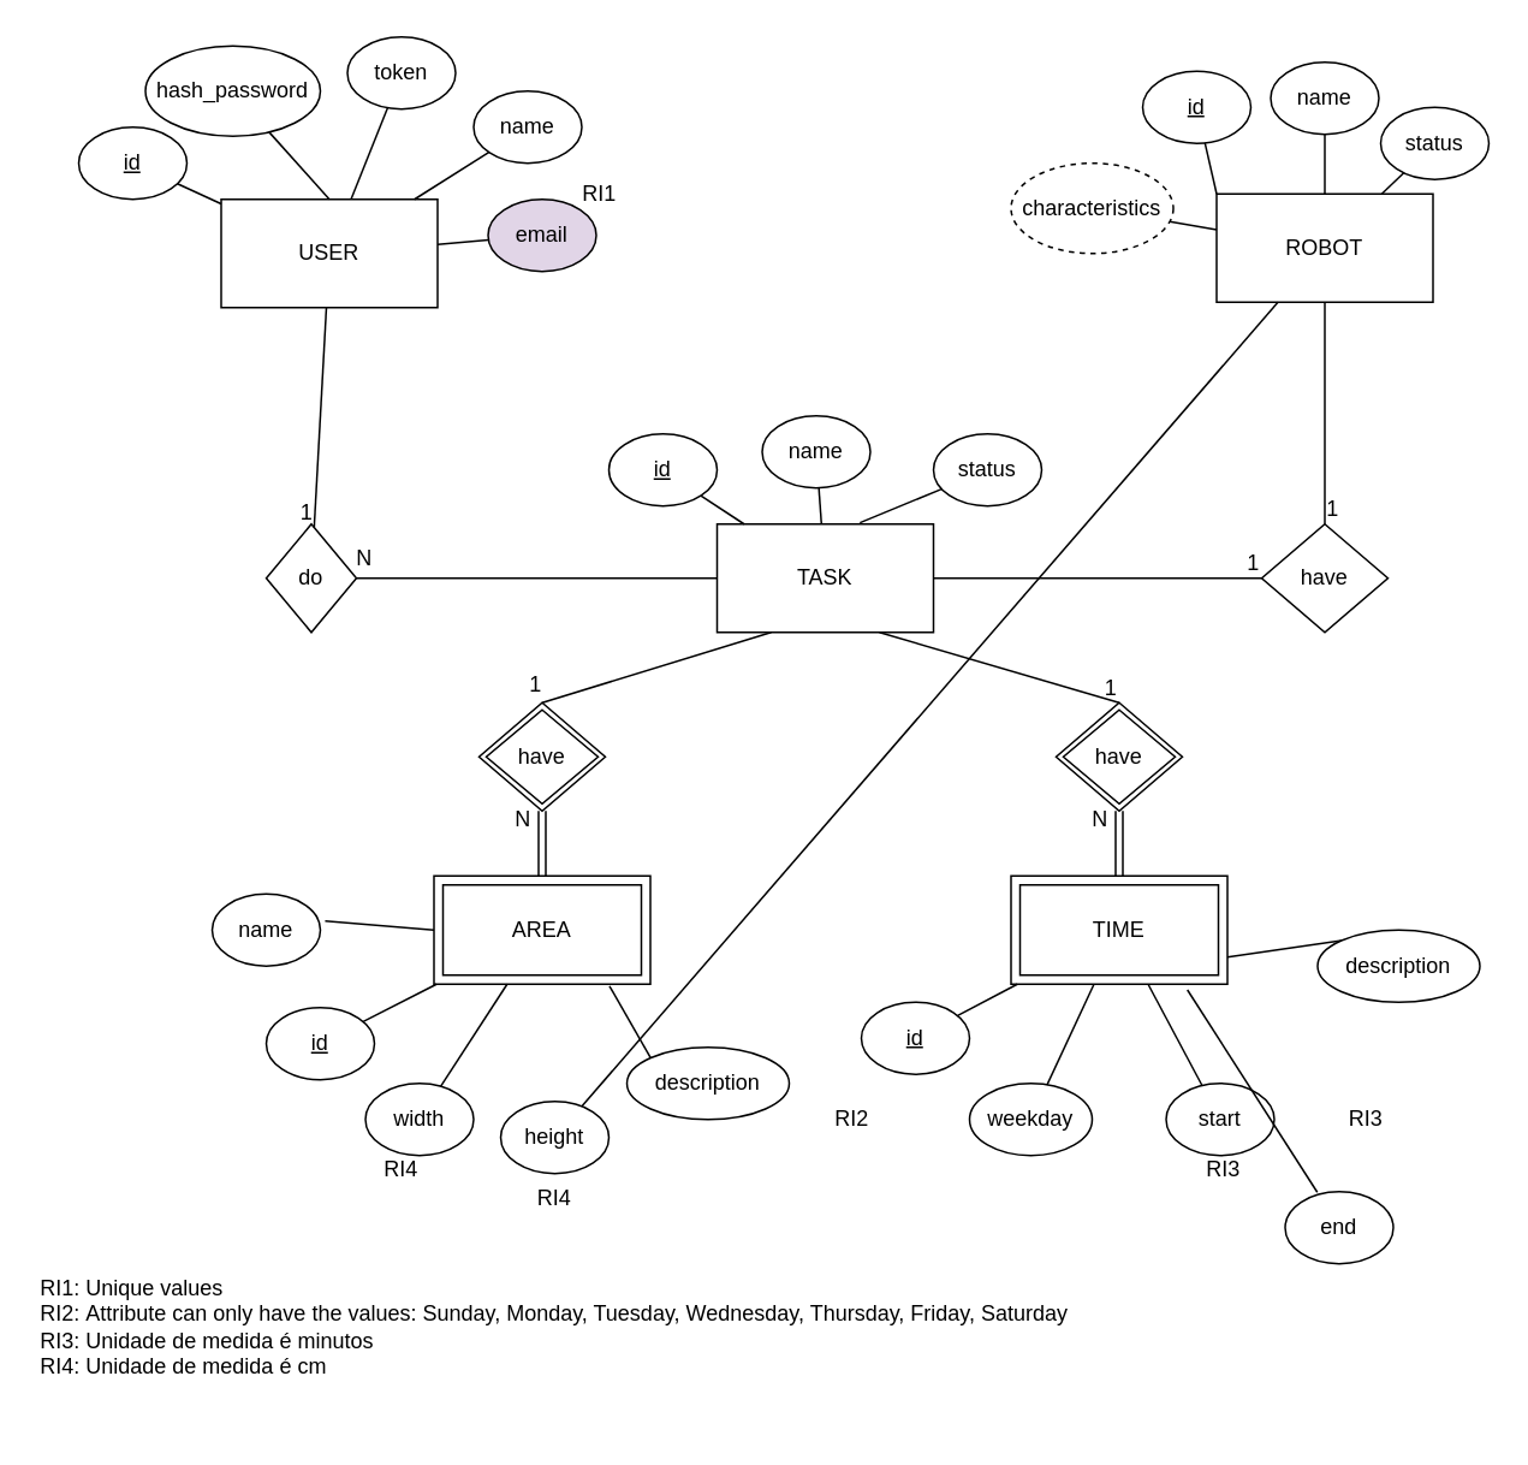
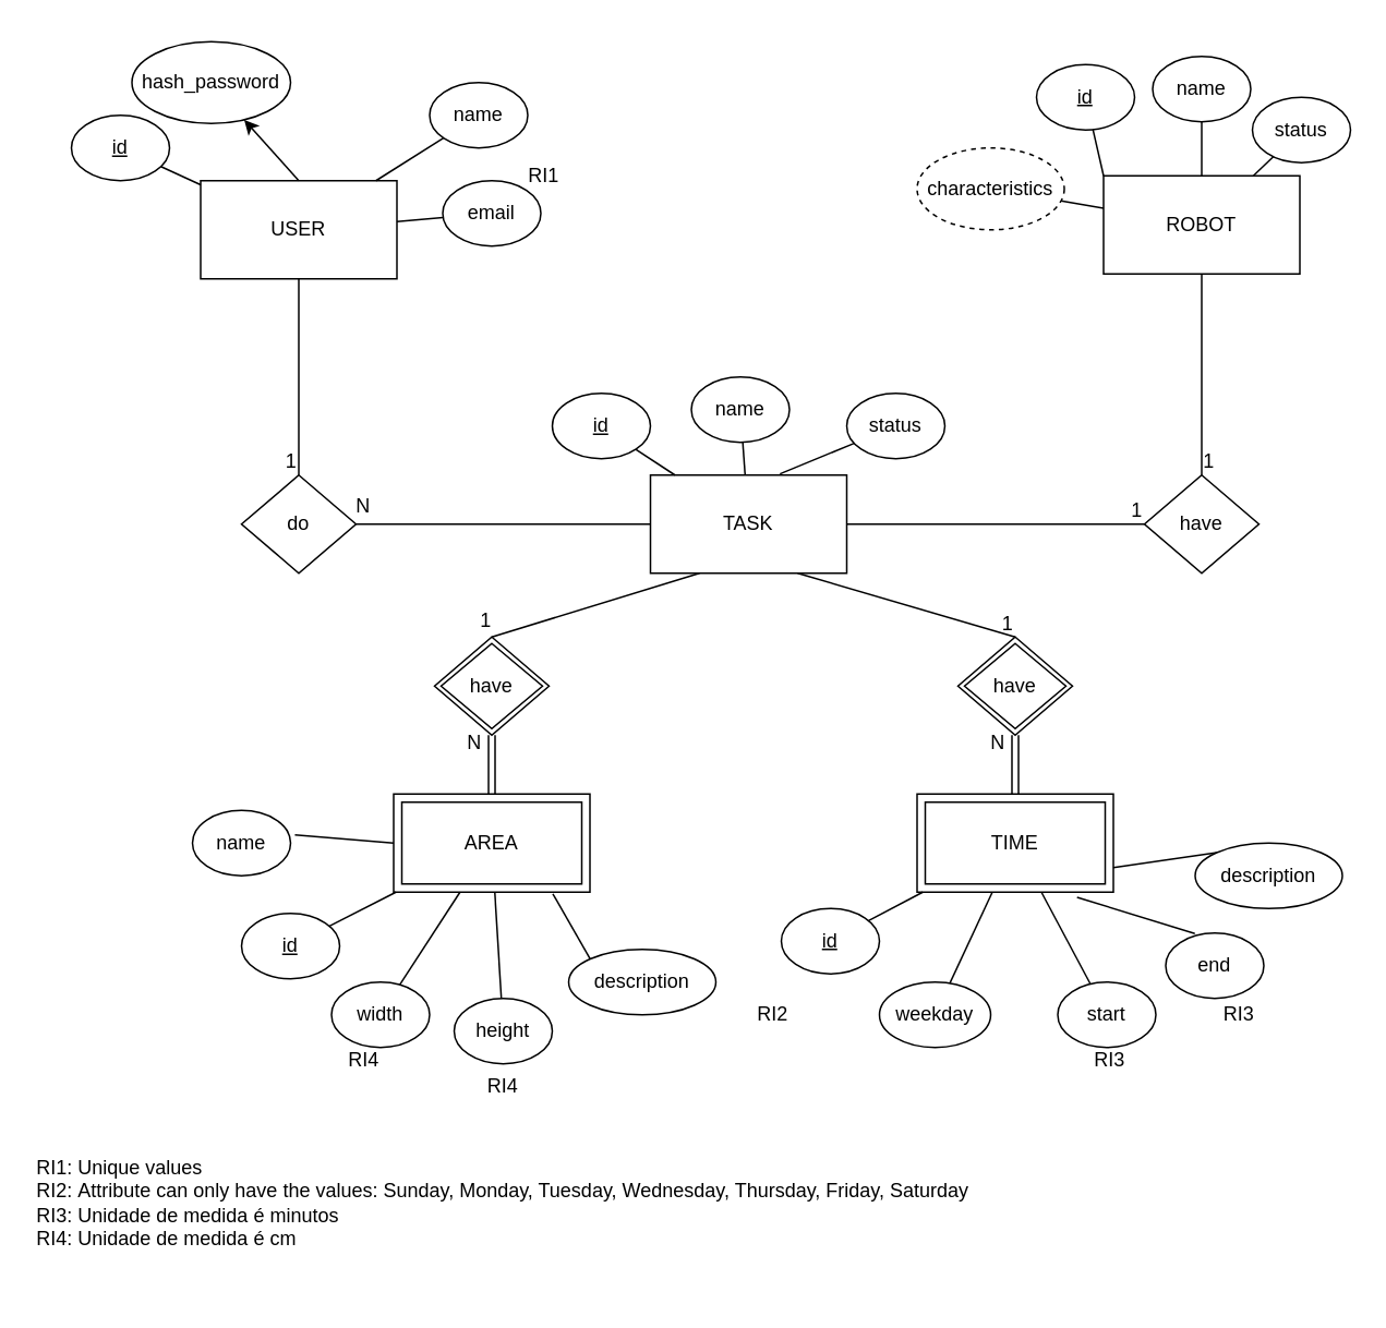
  <mxCell id="0" />
  <mxCell id="1" parent="0" />
  <mxCell id="2" value="USER" style="rounded=0;whiteSpace=wrap;html=1;" parent="1" vertex="1"><mxGeometry x="122" y="110" width="120" height="60" as="geometry" /></mxCell>
  <mxCell id="3" value="ROBOT" style="rounded=0;whiteSpace=wrap;html=1;" parent="1" vertex="1"><mxGeometry x="674" y="107" width="120" height="60" as="geometry" /></mxCell>
  <mxCell id="4" value="" style="endArrow=none;html=1;rounded=0;" parent="1" source="5" target="2" edge="1"><mxGeometry width="50" height="50" relative="1" as="geometry"><mxPoint x="252" y="170" as="sourcePoint" /><mxPoint x="302" y="120" as="targetPoint" /></mxGeometry></mxCell>
  <mxCell id="5" value="name" style="ellipse;whiteSpace=wrap;html=1;" parent="1" vertex="1"><mxGeometry x="262" y="50" width="60" height="40" as="geometry" /></mxCell>
- <mxCell id="6" value="token" style="ellipse;whiteSpace=wrap;html=1;" parent="1" vertex="1"><mxGeometry x="192" y="20" width="60" height="40" as="geometry" /></mxCell>
  <mxCell id="7" value="&lt;u&gt;id&lt;/u&gt;" style="ellipse;whiteSpace=wrap;html=1;" parent="1" vertex="1"><mxGeometry x="43" y="70" width="60" height="40" as="geometry" /></mxCell>
  <mxCell id="8" value="hash_password" style="ellipse;whiteSpace=wrap;html=1;" parent="1" vertex="1"><mxGeometry x="80" y="25" width="97" height="50" as="geometry" /></mxCell>
- <mxCell id="9" value="email" style="ellipse;whiteSpace=wrap;html=1;fillColor=#e1d5e7;" parent="1" vertex="1"><mxGeometry x="270" y="110" width="60" height="40" as="geometry" /></mxCell>
+ <mxCell id="9" value="email" style="ellipse;whiteSpace=wrap;html=1;" parent="1" vertex="1"><mxGeometry x="270" y="110" width="60" height="40" as="geometry" /></mxCell>
  <mxCell id="10" value="" style="endArrow=none;html=1;rounded=0;" parent="1" source="2" target="9" edge="1"><mxGeometry width="50" height="50" relative="1" as="geometry"><mxPoint x="432" y="240" as="sourcePoint" /><mxPoint x="482" y="190" as="targetPoint" /></mxGeometry></mxCell>
  <mxCell id="11" value="" style="endArrow=none;html=1;rounded=0;" parent="1" source="2" target="7" edge="1"><mxGeometry width="50" height="50" relative="1" as="geometry"><mxPoint x="432" y="240" as="sourcePoint" /><mxPoint x="482" y="190" as="targetPoint" /></mxGeometry></mxCell>
- <mxCell id="12" value="" style="endArrow=none;html=1;rounded=0;exitX=0.5;exitY=0;exitDx=0;exitDy=0;" parent="1" source="2" target="8" edge="1"><mxGeometry width="50" height="50" relative="1" as="geometry"><mxPoint x="432" y="240" as="sourcePoint" /><mxPoint x="482" y="190" as="targetPoint" /></mxGeometry></mxCell>
- <mxCell id="13" value="" style="endArrow=none;html=1;rounded=0;" parent="1" source="6" target="2" edge="1"><mxGeometry width="50" height="50" relative="1" as="geometry"><mxPoint x="652" y="360" as="sourcePoint" /><mxPoint x="702" y="310" as="targetPoint" /></mxGeometry></mxCell>
+ <mxCell id="12" value="" style="endArrow=classic;html=1;rounded=0;exitX=0.5;exitY=0;exitDx=0;exitDy=0;" parent="1" source="2" target="8" edge="1"><mxGeometry width="50" height="50" relative="1" as="geometry"><mxPoint x="432" y="240" as="sourcePoint" /><mxPoint x="482" y="190" as="targetPoint" /></mxGeometry></mxCell>
  <mxCell id="14" value="name" style="ellipse;whiteSpace=wrap;html=1;" parent="1" vertex="1"><mxGeometry x="704" y="34" width="60" height="40" as="geometry" /></mxCell>
  <mxCell id="15" value="&lt;u&gt;id&lt;/u&gt;" style="ellipse;whiteSpace=wrap;html=1;" parent="1" vertex="1"><mxGeometry x="633" y="39" width="60" height="40" as="geometry" /></mxCell>
  <mxCell id="16" value="" style="endArrow=none;html=1;rounded=0;exitX=0;exitY=0;exitDx=0;exitDy=0;" parent="1" source="3" target="15" edge="1"><mxGeometry width="50" height="50" relative="1" as="geometry"><mxPoint x="183" y="87" as="sourcePoint" /><mxPoint x="143" y="79" as="targetPoint" /></mxGeometry></mxCell>
  <mxCell id="17" value="" style="endArrow=none;html=1;rounded=0;" parent="1" source="3" target="14" edge="1"><mxGeometry width="50" height="50" relative="1" as="geometry"><mxPoint x="413" y="189" as="sourcePoint" /><mxPoint x="463" y="139" as="targetPoint" /></mxGeometry></mxCell>
  <mxCell id="18" value="AREA" style="shape=ext;margin=3;double=1;whiteSpace=wrap;html=1;align=center;" parent="1" vertex="1"><mxGeometry x="240" y="485" width="120" height="60" as="geometry" /></mxCell>
  <mxCell id="19" value="&lt;u&gt;id&lt;/u&gt;" style="ellipse;whiteSpace=wrap;html=1;" parent="1" vertex="1"><mxGeometry x="147" y="558" width="60" height="40" as="geometry" /></mxCell>
  <mxCell id="20" value="" style="endArrow=none;html=1;rounded=0;" parent="1" source="19" target="18" edge="1"><mxGeometry width="50" height="50" relative="1" as="geometry"><mxPoint x="447" y="580" as="sourcePoint" /><mxPoint x="497" y="530" as="targetPoint" /></mxGeometry></mxCell>
  <mxCell id="21" value="width" style="ellipse;whiteSpace=wrap;html=1;" parent="1" vertex="1"><mxGeometry x="202" y="600" width="60" height="40" as="geometry" /></mxCell>
  <mxCell id="22" value="height" style="ellipse;whiteSpace=wrap;html=1;" parent="1" vertex="1"><mxGeometry x="277" y="610" width="60" height="40" as="geometry" /></mxCell>
  <mxCell id="23" value="" style="endArrow=none;html=1;rounded=0;" parent="1" source="21" target="18" edge="1"><mxGeometry width="50" height="50" relative="1" as="geometry"><mxPoint x="447" y="580" as="sourcePoint" /><mxPoint x="497" y="530" as="targetPoint" /></mxGeometry></mxCell>
- <mxCell id="24" value="" style="endArrow=none;html=1;rounded=0;" parent="1" source="22" target="3" edge="1"><mxGeometry width="50" height="50" relative="1" as="geometry"><mxPoint x="447" y="580" as="sourcePoint" /><mxPoint x="497" y="530" as="targetPoint" /></mxGeometry></mxCell>
- <mxCell id="25" value="do" style="rhombus;whiteSpace=wrap;html=1;" parent="1" vertex="1"><mxGeometry x="147" y="290" width="50" height="60" as="geometry" /></mxCell>
+ <mxCell id="24" value="" style="endArrow=none;html=1;rounded=0;" parent="1" source="22" target="18" edge="1"><mxGeometry width="50" height="50" relative="1" as="geometry"><mxPoint x="447" y="580" as="sourcePoint" /><mxPoint x="497" y="530" as="targetPoint" /></mxGeometry></mxCell>
+ <mxCell id="25" value="do" style="rhombus;whiteSpace=wrap;html=1;" parent="1" vertex="1"><mxGeometry x="147" y="290" width="70" height="60" as="geometry" /></mxCell>
  <mxCell id="26" value="have" style="shape=rhombus;double=1;perimeter=rhombusPerimeter;whiteSpace=wrap;html=1;align=center;" parent="1" vertex="1"><mxGeometry x="265" y="389" width="70" height="60" as="geometry" /></mxCell>
  <mxCell id="27" value="" style="shape=link;html=1;rounded=0;" parent="1" source="18" target="26" edge="1"><mxGeometry relative="1" as="geometry"><mxPoint x="387" y="510" as="sourcePoint" /><mxPoint x="587" y="600" as="targetPoint" /></mxGeometry></mxCell>
  <mxCell id="28" value="N" style="resizable=0;html=1;whiteSpace=wrap;align=right;verticalAlign=bottom;" parent="27" connectable="0" vertex="1"><mxGeometry x="1" relative="1" as="geometry"><mxPoint x="-5" y="13" as="offset" /></mxGeometry></mxCell>
  <mxCell id="29" value="" style="endArrow=none;html=1;rounded=0;entryX=0.5;entryY=0;entryDx=0;entryDy=0;exitX=0.25;exitY=1;exitDx=0;exitDy=0;" parent="1" source="35" target="26" edge="1"><mxGeometry relative="1" as="geometry"><mxPoint x="412" y="550" as="sourcePoint" /><mxPoint x="572" y="550" as="targetPoint" /></mxGeometry></mxCell>
  <mxCell id="30" value="1" style="resizable=0;html=1;whiteSpace=wrap;align=right;verticalAlign=bottom;" parent="29" connectable="0" vertex="1"><mxGeometry x="1" relative="1" as="geometry"><mxPoint x="1" y="-2" as="offset" /></mxGeometry></mxCell>
  <mxCell id="31" value="" style="endArrow=none;html=1;rounded=0;" parent="1" source="35" target="25" edge="1"><mxGeometry relative="1" as="geometry"><mxPoint x="542" y="540" as="sourcePoint" /><mxPoint x="572" y="550" as="targetPoint" /></mxGeometry></mxCell>
  <mxCell id="32" value="N" style="resizable=0;html=1;whiteSpace=wrap;align=right;verticalAlign=bottom;" parent="31" connectable="0" vertex="1"><mxGeometry x="1" relative="1" as="geometry"><mxPoint x="10" y="-3" as="offset" /></mxGeometry></mxCell>
  <mxCell id="33" value="" style="endArrow=none;html=1;rounded=0;" parent="1" source="2" target="25" edge="1"><mxGeometry relative="1" as="geometry"><mxPoint x="442" y="160" as="sourcePoint" /><mxPoint x="602" y="160" as="targetPoint" /></mxGeometry></mxCell>
  <mxCell id="34" value="1" style="resizable=0;html=1;whiteSpace=wrap;align=right;verticalAlign=bottom;" parent="33" connectable="0" vertex="1"><mxGeometry x="1" relative="1" as="geometry" /></mxCell>
  <mxCell id="35" value="TASK" style="rounded=0;whiteSpace=wrap;html=1;" parent="1" vertex="1"><mxGeometry x="397" y="290" width="120" height="60" as="geometry" /></mxCell>
  <mxCell id="36" value="&lt;u&gt;id&lt;/u&gt;" style="ellipse;whiteSpace=wrap;html=1;" parent="1" vertex="1"><mxGeometry x="337" y="240" width="60" height="40" as="geometry" /></mxCell>
  <mxCell id="37" value="" style="endArrow=none;html=1;rounded=0;" parent="1" source="36" target="35" edge="1"><mxGeometry width="50" height="50" relative="1" as="geometry"><mxPoint x="648" y="776" as="sourcePoint" /><mxPoint x="670" y="739" as="targetPoint" /></mxGeometry></mxCell>
  <mxCell id="38" value="characteristics" style="ellipse;whiteSpace=wrap;html=1;dashed=1;" parent="1" vertex="1"><mxGeometry x="560" y="90" width="90" height="50" as="geometry" /></mxCell>
  <mxCell id="39" value="status" style="ellipse;whiteSpace=wrap;html=1;" parent="1" vertex="1"><mxGeometry x="765" y="59" width="60" height="40" as="geometry" /></mxCell>
  <mxCell id="40" value="" style="endArrow=none;html=1;rounded=0;" parent="1" source="3" target="39" edge="1"><mxGeometry width="50" height="50" relative="1" as="geometry"><mxPoint x="403" y="219" as="sourcePoint" /><mxPoint x="453" y="169" as="targetPoint" /></mxGeometry></mxCell>
  <mxCell id="41" value="" style="endArrow=none;html=1;rounded=0;" parent="1" source="3" target="38" edge="1"><mxGeometry width="50" height="50" relative="1" as="geometry"><mxPoint x="610" y="69" as="sourcePoint" /><mxPoint x="592" y="28" as="targetPoint" /></mxGeometry></mxCell>
  <mxCell id="42" value="name" style="ellipse;whiteSpace=wrap;html=1;" parent="1" vertex="1"><mxGeometry x="422" y="230" width="60" height="40" as="geometry" /></mxCell>
  <mxCell id="43" value="" style="endArrow=none;html=1;rounded=0;" parent="1" source="35" target="42" edge="1"><mxGeometry width="50" height="50" relative="1" as="geometry"><mxPoint x="293.471" y="797.647" as="sourcePoint" /><mxPoint x="292" y="888" as="targetPoint" /></mxGeometry></mxCell>
  <mxCell id="44" value="have" style="rhombus;whiteSpace=wrap;html=1;" parent="1" vertex="1"><mxGeometry x="699" y="290" width="70" height="60" as="geometry" /></mxCell>
  <mxCell id="45" value="" style="endArrow=none;html=1;rounded=0;exitX=0.5;exitY=1;exitDx=0;exitDy=0;entryX=0.5;entryY=0;entryDx=0;entryDy=0;" parent="1" source="3" target="44" edge="1"><mxGeometry relative="1" as="geometry"><mxPoint x="253" y="129" as="sourcePoint" /><mxPoint x="610" y="137" as="targetPoint" /></mxGeometry></mxCell>
  <mxCell id="46" value="1" style="resizable=0;html=1;whiteSpace=wrap;align=right;verticalAlign=bottom;" parent="45" connectable="0" vertex="1"><mxGeometry x="1" relative="1" as="geometry"><mxPoint x="9" as="offset" /></mxGeometry></mxCell>
  <mxCell id="47" value="" style="endArrow=none;html=1;rounded=0;" parent="1" source="35" target="44" edge="1"><mxGeometry relative="1" as="geometry"><mxPoint x="612" y="513" as="sourcePoint" /><mxPoint x="467" y="570" as="targetPoint" /></mxGeometry></mxCell>
  <mxCell id="48" value="1" style="resizable=0;html=1;whiteSpace=wrap;align=right;verticalAlign=bottom;" parent="47" connectable="0" vertex="1"><mxGeometry x="1" relative="1" as="geometry"><mxPoint as="offset" /></mxGeometry></mxCell>
  <mxCell id="49" value="RI2" style="text;html=1;align=center;verticalAlign=middle;whiteSpace=wrap;rounded=0;" parent="1" vertex="1"><mxGeometry x="457" y="612" width="30" height="16" as="geometry" /></mxCell>
  <mxCell id="50" value="RI1" style="text;html=1;align=center;verticalAlign=middle;whiteSpace=wrap;rounded=0;" parent="1" vertex="1"><mxGeometry x="317" y="99" width="30" height="16" as="geometry" /></mxCell>
  <mxCell id="51" value="status" style="ellipse;whiteSpace=wrap;html=1;" parent="1" vertex="1"><mxGeometry x="517" y="240" width="60" height="40" as="geometry" /></mxCell>
  <mxCell id="52" value="" style="endArrow=none;html=1;rounded=0;exitX=0.66;exitY=-0.013;exitDx=0;exitDy=0;exitPerimeter=0;" parent="1" source="35" target="51" edge="1"><mxGeometry width="50" height="50" relative="1" as="geometry"><mxPoint x="560" y="280" as="sourcePoint" /><mxPoint x="397" y="878" as="targetPoint" /></mxGeometry></mxCell>
  <mxCell id="53" value="TIME" style="shape=ext;margin=3;double=1;whiteSpace=wrap;html=1;align=center;" parent="1" vertex="1"><mxGeometry x="560" y="485" width="120" height="60" as="geometry" /></mxCell>
  <mxCell id="54" value="&lt;u&gt;id&lt;/u&gt;" style="ellipse;whiteSpace=wrap;html=1;" parent="1" vertex="1"><mxGeometry x="477" y="555" width="60" height="40" as="geometry" /></mxCell>
  <mxCell id="55" value="" style="endArrow=none;html=1;rounded=0;" parent="1" source="54" target="53" edge="1"><mxGeometry width="50" height="50" relative="1" as="geometry"><mxPoint x="767" y="570" as="sourcePoint" /><mxPoint x="817" y="520" as="targetPoint" /></mxGeometry></mxCell>
  <mxCell id="56" value="weekday" style="ellipse;whiteSpace=wrap;html=1;" parent="1" vertex="1"><mxGeometry x="537" y="600" width="68" height="40" as="geometry" /></mxCell>
  <mxCell id="57" value="start" style="ellipse;whiteSpace=wrap;html=1;" parent="1" vertex="1"><mxGeometry x="646" y="600" width="60" height="40" as="geometry" /></mxCell>
  <mxCell id="58" value="" style="endArrow=none;html=1;rounded=0;" parent="1" source="56" target="53" edge="1"><mxGeometry width="50" height="50" relative="1" as="geometry"><mxPoint x="767" y="570" as="sourcePoint" /><mxPoint x="817" y="520" as="targetPoint" /></mxGeometry></mxCell>
  <mxCell id="59" value="" style="endArrow=none;html=1;rounded=0;" parent="1" source="57" target="53" edge="1"><mxGeometry width="50" height="50" relative="1" as="geometry"><mxPoint x="767" y="570" as="sourcePoint" /><mxPoint x="817" y="520" as="targetPoint" /></mxGeometry></mxCell>
  <mxCell id="60" value="have" style="shape=rhombus;double=1;perimeter=rhombusPerimeter;whiteSpace=wrap;html=1;align=center;" parent="1" vertex="1"><mxGeometry x="585" y="389" width="70" height="60" as="geometry" /></mxCell>
  <mxCell id="61" value="" style="shape=link;html=1;rounded=0;" parent="1" source="53" target="60" edge="1"><mxGeometry relative="1" as="geometry"><mxPoint x="707" y="510" as="sourcePoint" /><mxPoint x="907" y="600" as="targetPoint" /></mxGeometry></mxCell>
  <mxCell id="62" value="N" style="resizable=0;html=1;whiteSpace=wrap;align=right;verticalAlign=bottom;" parent="61" connectable="0" vertex="1"><mxGeometry x="1" relative="1" as="geometry"><mxPoint x="-5" y="13" as="offset" /></mxGeometry></mxCell>
- <mxCell id="63" value="end" style="ellipse;whiteSpace=wrap;html=1;" parent="1" vertex="1"><mxGeometry x="712" y="660" width="60" height="40" as="geometry" /></mxCell>
+ <mxCell id="63" value="end" style="ellipse;whiteSpace=wrap;html=1;" parent="1" vertex="1"><mxGeometry x="712" y="570" width="60" height="40" as="geometry" /></mxCell>
  <mxCell id="64" value="" style="endArrow=none;html=1;rounded=0;entryX=0.815;entryY=1.053;entryDx=0;entryDy=0;entryPerimeter=0;exitX=0.297;exitY=0.008;exitDx=0;exitDy=0;exitPerimeter=0;" parent="1" source="63" target="53" edge="1"><mxGeometry width="50" height="50" relative="1" as="geometry"><mxPoint x="725" y="440" as="sourcePoint" /><mxPoint x="712" y="250" as="targetPoint" /></mxGeometry></mxCell>
  <mxCell id="65" value="" style="endArrow=none;html=1;rounded=0;exitX=0.75;exitY=1;exitDx=0;exitDy=0;entryX=0.5;entryY=0;entryDx=0;entryDy=0;" parent="1" source="35" target="60" edge="1"><mxGeometry relative="1" as="geometry"><mxPoint x="435" y="360" as="sourcePoint" /><mxPoint x="350" y="452" as="targetPoint" /></mxGeometry></mxCell>
  <mxCell id="66" value="1" style="resizable=0;html=1;whiteSpace=wrap;align=right;verticalAlign=bottom;" parent="65" connectable="0" vertex="1"><mxGeometry x="1" relative="1" as="geometry" /></mxCell>
  <mxCell id="67" value="RI1: Unique values&lt;div&gt;RI2:&amp;nbsp;Attribute can only have the values: Sunday, Monday, Tuesday, Wednesday, Thursday, Friday, Saturday&lt;/div&gt;&lt;div&gt;RI3: Unidade de medida é minutos&lt;/div&gt;&lt;div&gt;RI4: Unidade de medida é cm&lt;/div&gt;" style="text;html=1;align=left;verticalAlign=middle;whiteSpace=wrap;rounded=0;" parent="1" vertex="1"><mxGeometry x="20" y="680" width="665" height="110" as="geometry" /></mxCell>
  <mxCell id="68" value="name" style="ellipse;whiteSpace=wrap;html=1;" parent="1" vertex="1"><mxGeometry x="117" y="495" width="60" height="40" as="geometry" /></mxCell>
  <mxCell id="69" value="" style="endArrow=none;html=1;rounded=0;entryX=0;entryY=0.5;entryDx=0;entryDy=0;exitX=1.044;exitY=0.375;exitDx=0;exitDy=0;exitPerimeter=0;" parent="1" source="68" target="18" edge="1"><mxGeometry width="50" height="50" relative="1" as="geometry"><mxPoint x="236" y="584" as="sourcePoint" /><mxPoint x="273" y="555" as="targetPoint" /></mxGeometry></mxCell>
  <mxCell id="70" value="description" style="ellipse;whiteSpace=wrap;html=1;" parent="1" vertex="1"><mxGeometry x="347" y="580" width="90" height="40" as="geometry" /></mxCell>
  <mxCell id="71" value="" style="endArrow=none;html=1;rounded=0;entryX=0.811;entryY=1.017;entryDx=0;entryDy=0;exitX=0;exitY=0;exitDx=0;exitDy=0;entryPerimeter=0;" parent="1" source="70" target="18" edge="1"><mxGeometry width="50" height="50" relative="1" as="geometry"><mxPoint x="96" y="544" as="sourcePoint" /><mxPoint x="207.96" y="474.66" as="targetPoint" /></mxGeometry></mxCell>
  <mxCell id="72" value="description" style="ellipse;whiteSpace=wrap;html=1;" parent="1" vertex="1"><mxGeometry x="730" y="515" width="90" height="40" as="geometry" /></mxCell>
  <mxCell id="73" value="" style="endArrow=none;html=1;rounded=0;entryX=1;entryY=0.75;entryDx=0;entryDy=0;exitX=0;exitY=0;exitDx=0;exitDy=0;" parent="1" source="72" target="53" edge="1"><mxGeometry width="50" height="50" relative="1" as="geometry"><mxPoint x="106" y="554" as="sourcePoint" /><mxPoint x="347" y="556" as="targetPoint" /></mxGeometry></mxCell>
  <mxCell id="74" value="RI3" style="text;html=1;align=center;verticalAlign=middle;whiteSpace=wrap;rounded=0;" parent="1" vertex="1"><mxGeometry x="663" y="640" width="30" height="16" as="geometry" /></mxCell>
  <mxCell id="75" value="RI3" style="text;html=1;align=center;verticalAlign=middle;whiteSpace=wrap;rounded=0;" parent="1" vertex="1"><mxGeometry x="742" y="612" width="30" height="16" as="geometry" /></mxCell>
  <mxCell id="76" value="RI4" style="text;html=1;align=center;verticalAlign=middle;whiteSpace=wrap;rounded=0;" parent="1" vertex="1"><mxGeometry x="292" y="656" width="30" height="16" as="geometry" /></mxCell>
  <mxCell id="77" value="RI4" style="text;html=1;align=center;verticalAlign=middle;whiteSpace=wrap;rounded=0;" parent="1" vertex="1"><mxGeometry x="207" y="640" width="30" height="16" as="geometry" /></mxCell>
